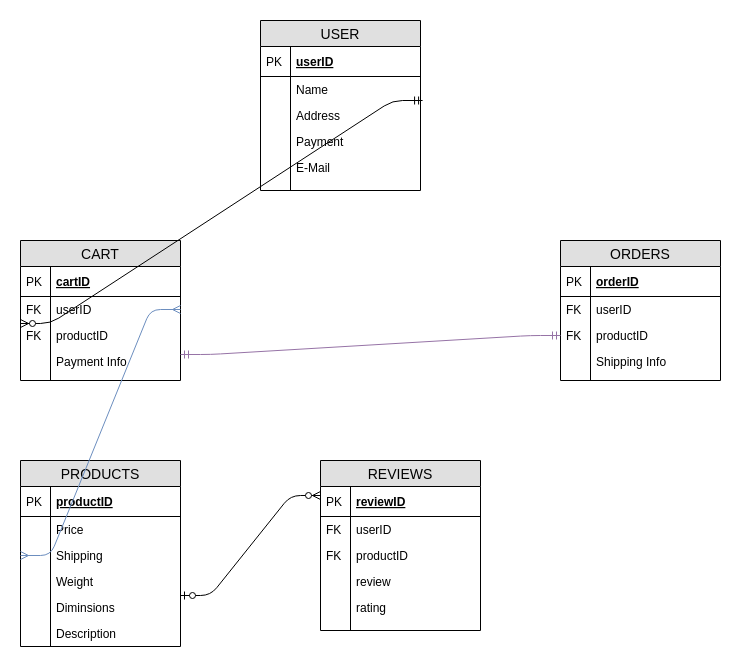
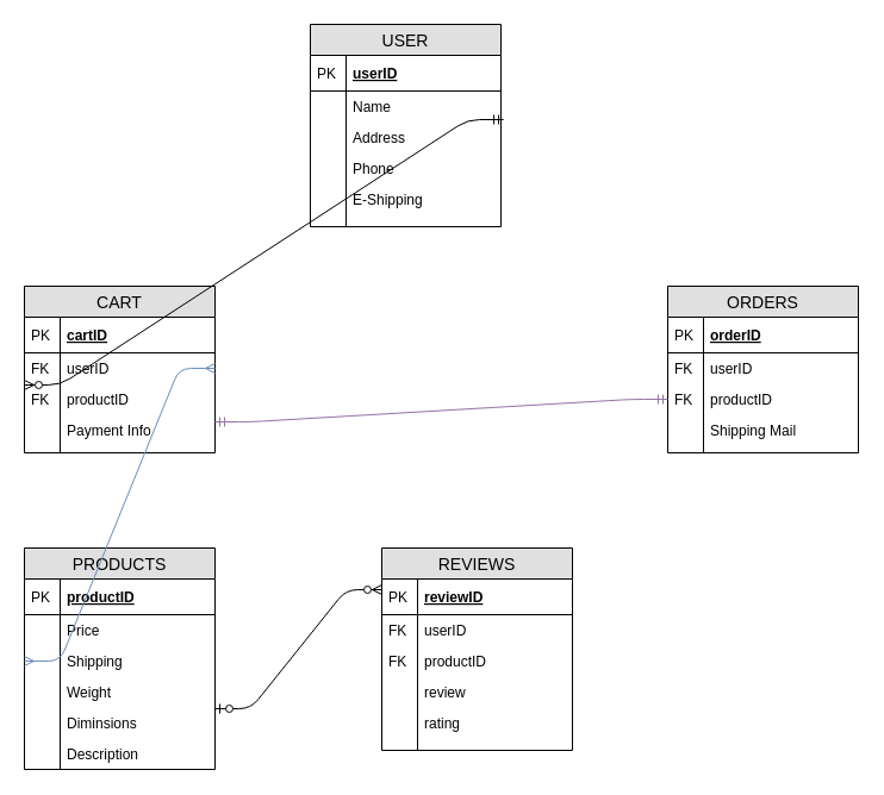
  <mxCell id="0" />
  <mxCell id="1" parent="0" />
  <mxCell id="2" value="USER" style="swimlane;fontStyle=0;childLayout=stackLayout;horizontal=1;startSize=26;fillColor=#e0e0e0;horizontalStack=0;resizeParent=1;resizeParentMax=0;resizeLast=0;collapsible=1;marginBottom=0;swimlaneFillColor=#ffffff;align=center;fontSize=14;" vertex="1" parent="1"><mxGeometry x="260" y="20" width="160" height="170" as="geometry" /></mxCell>
  <mxCell id="3" value="userID" style="shape=partialRectangle;top=0;left=0;right=0;bottom=1;align=left;verticalAlign=middle;fillColor=none;spacingLeft=34;spacingRight=4;overflow=hidden;rotatable=0;points=[[0,0.5],[1,0.5]];portConstraint=eastwest;dropTarget=0;fontStyle=5;fontSize=12;" vertex="1" parent="2"><mxGeometry y="26" width="160" height="30" as="geometry" /></mxCell>
  <mxCell id="4" value="PK" style="shape=partialRectangle;top=0;left=0;bottom=0;fillColor=none;align=left;verticalAlign=middle;spacingLeft=4;spacingRight=4;overflow=hidden;rotatable=0;points=[];portConstraint=eastwest;part=1;fontSize=12;" vertex="1" connectable="0" parent="3"><mxGeometry width="30" height="30" as="geometry" /></mxCell>
  <mxCell id="5" value="Name" style="shape=partialRectangle;top=0;left=0;right=0;bottom=0;align=left;verticalAlign=top;fillColor=none;spacingLeft=34;spacingRight=4;overflow=hidden;rotatable=0;points=[[0,0.5],[1,0.5]];portConstraint=eastwest;dropTarget=0;fontSize=12;" vertex="1" parent="2"><mxGeometry y="56" width="160" height="26" as="geometry" /></mxCell>
  <mxCell id="6" value="" style="shape=partialRectangle;top=0;left=0;bottom=0;fillColor=none;align=left;verticalAlign=top;spacingLeft=4;spacingRight=4;overflow=hidden;rotatable=0;points=[];portConstraint=eastwest;part=1;fontSize=12;" vertex="1" connectable="0" parent="5"><mxGeometry width="30" height="26" as="geometry" /></mxCell>
  <mxCell id="7" value="Address" style="shape=partialRectangle;top=0;left=0;right=0;bottom=0;align=left;verticalAlign=top;fillColor=none;spacingLeft=34;spacingRight=4;overflow=hidden;rotatable=0;points=[[0,0.5],[1,0.5]];portConstraint=eastwest;dropTarget=0;fontSize=12;" vertex="1" parent="2"><mxGeometry y="82" width="160" height="26" as="geometry" /></mxCell>
  <mxCell id="8" value="" style="shape=partialRectangle;top=0;left=0;bottom=0;fillColor=none;align=left;verticalAlign=top;spacingLeft=4;spacingRight=4;overflow=hidden;rotatable=0;points=[];portConstraint=eastwest;part=1;fontSize=12;" vertex="1" connectable="0" parent="7"><mxGeometry width="30" height="26" as="geometry" /></mxCell>
- <mxCell id="9" value="Payment" style="shape=partialRectangle;top=0;left=0;right=0;bottom=0;align=left;verticalAlign=top;fillColor=none;spacingLeft=34;spacingRight=4;overflow=hidden;rotatable=0;points=[[0,0.5],[1,0.5]];portConstraint=eastwest;dropTarget=0;fontSize=12;" vertex="1" parent="2"><mxGeometry y="108" width="160" height="26" as="geometry" /></mxCell>
+ <mxCell id="9" value="Phone" style="shape=partialRectangle;top=0;left=0;right=0;bottom=0;align=left;verticalAlign=top;fillColor=none;spacingLeft=34;spacingRight=4;overflow=hidden;rotatable=0;points=[[0,0.5],[1,0.5]];portConstraint=eastwest;dropTarget=0;fontSize=12;" vertex="1" parent="2"><mxGeometry y="108" width="160" height="26" as="geometry" /></mxCell>
  <mxCell id="10" value="" style="shape=partialRectangle;top=0;left=0;bottom=0;fillColor=none;align=left;verticalAlign=top;spacingLeft=4;spacingRight=4;overflow=hidden;rotatable=0;points=[];portConstraint=eastwest;part=1;fontSize=12;" vertex="1" connectable="0" parent="9"><mxGeometry width="30" height="26" as="geometry" /></mxCell>
- <mxCell id="11" value="E-Mail" style="shape=partialRectangle;top=0;left=0;right=0;bottom=0;align=left;verticalAlign=top;fillColor=none;spacingLeft=34;spacingRight=4;overflow=hidden;rotatable=0;points=[[0,0.5],[1,0.5]];portConstraint=eastwest;dropTarget=0;fontSize=12;" vertex="1" parent="2"><mxGeometry y="134" width="160" height="26" as="geometry" /></mxCell>
+ <mxCell id="11" value="E-Shipping" style="shape=partialRectangle;top=0;left=0;right=0;bottom=0;align=left;verticalAlign=top;fillColor=none;spacingLeft=34;spacingRight=4;overflow=hidden;rotatable=0;points=[[0,0.5],[1,0.5]];portConstraint=eastwest;dropTarget=0;fontSize=12;" vertex="1" parent="2"><mxGeometry y="134" width="160" height="26" as="geometry" /></mxCell>
  <mxCell id="12" value="" style="shape=partialRectangle;top=0;left=0;bottom=0;fillColor=none;align=left;verticalAlign=top;spacingLeft=4;spacingRight=4;overflow=hidden;rotatable=0;points=[];portConstraint=eastwest;part=1;fontSize=12;" vertex="1" connectable="0" parent="11"><mxGeometry width="30" height="26" as="geometry" /></mxCell>
  <mxCell id="13" value="" style="shape=partialRectangle;top=0;left=0;right=0;bottom=0;align=left;verticalAlign=top;fillColor=none;spacingLeft=34;spacingRight=4;overflow=hidden;rotatable=0;points=[[0,0.5],[1,0.5]];portConstraint=eastwest;dropTarget=0;fontSize=12;" vertex="1" parent="2"><mxGeometry y="160" width="160" height="10" as="geometry" /></mxCell>
  <mxCell id="14" value="" style="shape=partialRectangle;top=0;left=0;bottom=0;fillColor=none;align=left;verticalAlign=top;spacingLeft=4;spacingRight=4;overflow=hidden;rotatable=0;points=[];portConstraint=eastwest;part=1;fontSize=12;" vertex="1" connectable="0" parent="13"><mxGeometry width="30" height="10" as="geometry" /></mxCell>
  <mxCell id="15" value="CART" style="swimlane;fontStyle=0;childLayout=stackLayout;horizontal=1;startSize=26;fillColor=#e0e0e0;horizontalStack=0;resizeParent=1;resizeParentMax=0;resizeLast=0;collapsible=1;marginBottom=0;swimlaneFillColor=#ffffff;align=center;fontSize=14;" vertex="1" parent="1"><mxGeometry x="20" y="240" width="160" height="140" as="geometry" /></mxCell>
  <mxCell id="16" value="cartID" style="shape=partialRectangle;top=0;left=0;right=0;bottom=1;align=left;verticalAlign=middle;fillColor=none;spacingLeft=34;spacingRight=4;overflow=hidden;rotatable=0;points=[[0,0.5],[1,0.5]];portConstraint=eastwest;dropTarget=0;fontStyle=5;fontSize=12;" vertex="1" parent="15"><mxGeometry y="26" width="160" height="30" as="geometry" /></mxCell>
  <mxCell id="17" value="PK" style="shape=partialRectangle;top=0;left=0;bottom=0;fillColor=none;align=left;verticalAlign=middle;spacingLeft=4;spacingRight=4;overflow=hidden;rotatable=0;points=[];portConstraint=eastwest;part=1;fontSize=12;" vertex="1" connectable="0" parent="16"><mxGeometry width="30" height="30" as="geometry" /></mxCell>
  <mxCell id="18" value="userID" style="shape=partialRectangle;top=0;left=0;right=0;bottom=0;align=left;verticalAlign=top;fillColor=none;spacingLeft=34;spacingRight=4;overflow=hidden;rotatable=0;points=[[0,0.5],[1,0.5]];portConstraint=eastwest;dropTarget=0;fontSize=12;" vertex="1" parent="15"><mxGeometry y="56" width="160" height="26" as="geometry" /></mxCell>
  <mxCell id="19" value="FK" style="shape=partialRectangle;top=0;left=0;bottom=0;fillColor=none;align=left;verticalAlign=top;spacingLeft=4;spacingRight=4;overflow=hidden;rotatable=0;points=[];portConstraint=eastwest;part=1;fontSize=12;" vertex="1" connectable="0" parent="18"><mxGeometry width="30" height="26" as="geometry" /></mxCell>
  <mxCell id="20" value="productID" style="shape=partialRectangle;top=0;left=0;right=0;bottom=0;align=left;verticalAlign=top;fillColor=none;spacingLeft=34;spacingRight=4;overflow=hidden;rotatable=0;points=[[0,0.5],[1,0.5]];portConstraint=eastwest;dropTarget=0;fontSize=12;" vertex="1" parent="15"><mxGeometry y="82" width="160" height="26" as="geometry" /></mxCell>
  <mxCell id="21" value="FK" style="shape=partialRectangle;top=0;left=0;bottom=0;fillColor=none;align=left;verticalAlign=top;spacingLeft=4;spacingRight=4;overflow=hidden;rotatable=0;points=[];portConstraint=eastwest;part=1;fontSize=12;" vertex="1" connectable="0" parent="20"><mxGeometry width="30" height="26" as="geometry" /></mxCell>
  <mxCell id="22" value="Payment Info" style="shape=partialRectangle;top=0;left=0;right=0;bottom=0;align=left;verticalAlign=top;fillColor=none;spacingLeft=34;spacingRight=4;overflow=hidden;rotatable=0;points=[[0,0.5],[1,0.5]];portConstraint=eastwest;dropTarget=0;fontSize=12;" vertex="1" parent="15"><mxGeometry y="108" width="160" height="26" as="geometry" /></mxCell>
  <mxCell id="23" value="" style="shape=partialRectangle;top=0;left=0;bottom=0;fillColor=none;align=left;verticalAlign=top;spacingLeft=4;spacingRight=4;overflow=hidden;rotatable=0;points=[];portConstraint=eastwest;part=1;fontSize=12;" vertex="1" connectable="0" parent="22"><mxGeometry width="30" height="26" as="geometry" /></mxCell>
  <mxCell id="24" value="" style="shape=partialRectangle;top=0;left=0;right=0;bottom=0;align=left;verticalAlign=top;fillColor=none;spacingLeft=34;spacingRight=4;overflow=hidden;rotatable=0;points=[[0,0.5],[1,0.5]];portConstraint=eastwest;dropTarget=0;fontSize=12;" vertex="1" parent="15"><mxGeometry y="134" width="160" height="6" as="geometry" /></mxCell>
  <mxCell id="25" value="" style="shape=partialRectangle;top=0;left=0;bottom=0;fillColor=none;align=left;verticalAlign=top;spacingLeft=4;spacingRight=4;overflow=hidden;rotatable=0;points=[];portConstraint=eastwest;part=1;fontSize=12;" vertex="1" connectable="0" parent="24"><mxGeometry width="30" height="6" as="geometry" /></mxCell>
  <mxCell id="26" value="ORDERS" style="swimlane;fontStyle=0;childLayout=stackLayout;horizontal=1;startSize=26;fillColor=#e0e0e0;horizontalStack=0;resizeParent=1;resizeParentMax=0;resizeLast=0;collapsible=1;marginBottom=0;swimlaneFillColor=#ffffff;align=center;fontSize=14;" vertex="1" parent="1"><mxGeometry x="560" y="240" width="160" height="140" as="geometry" /></mxCell>
  <mxCell id="27" value="orderID" style="shape=partialRectangle;top=0;left=0;right=0;bottom=1;align=left;verticalAlign=middle;fillColor=none;spacingLeft=34;spacingRight=4;overflow=hidden;rotatable=0;points=[[0,0.5],[1,0.5]];portConstraint=eastwest;dropTarget=0;fontStyle=5;fontSize=12;" vertex="1" parent="26"><mxGeometry y="26" width="160" height="30" as="geometry" /></mxCell>
  <mxCell id="28" value="PK" style="shape=partialRectangle;top=0;left=0;bottom=0;fillColor=none;align=left;verticalAlign=middle;spacingLeft=4;spacingRight=4;overflow=hidden;rotatable=0;points=[];portConstraint=eastwest;part=1;fontSize=12;" vertex="1" connectable="0" parent="27"><mxGeometry width="30" height="30" as="geometry" /></mxCell>
  <mxCell id="29" value="userID" style="shape=partialRectangle;top=0;left=0;right=0;bottom=0;align=left;verticalAlign=top;fillColor=none;spacingLeft=34;spacingRight=4;overflow=hidden;rotatable=0;points=[[0,0.5],[1,0.5]];portConstraint=eastwest;dropTarget=0;fontSize=12;" vertex="1" parent="26"><mxGeometry y="56" width="160" height="26" as="geometry" /></mxCell>
  <mxCell id="30" value="FK" style="shape=partialRectangle;top=0;left=0;bottom=0;fillColor=none;align=left;verticalAlign=top;spacingLeft=4;spacingRight=4;overflow=hidden;rotatable=0;points=[];portConstraint=eastwest;part=1;fontSize=12;" vertex="1" connectable="0" parent="29"><mxGeometry width="30" height="26" as="geometry" /></mxCell>
  <mxCell id="31" value="productID" style="shape=partialRectangle;top=0;left=0;right=0;bottom=0;align=left;verticalAlign=top;fillColor=none;spacingLeft=34;spacingRight=4;overflow=hidden;rotatable=0;points=[[0,0.5],[1,0.5]];portConstraint=eastwest;dropTarget=0;fontSize=12;" vertex="1" parent="26"><mxGeometry y="82" width="160" height="26" as="geometry" /></mxCell>
  <mxCell id="32" value="FK" style="shape=partialRectangle;top=0;left=0;bottom=0;fillColor=none;align=left;verticalAlign=top;spacingLeft=4;spacingRight=4;overflow=hidden;rotatable=0;points=[];portConstraint=eastwest;part=1;fontSize=12;" vertex="1" connectable="0" parent="31"><mxGeometry width="30" height="26" as="geometry" /></mxCell>
- <mxCell id="33" value="Shipping Info" style="shape=partialRectangle;top=0;left=0;right=0;bottom=0;align=left;verticalAlign=top;fillColor=none;spacingLeft=34;spacingRight=4;overflow=hidden;rotatable=0;points=[[0,0.5],[1,0.5]];portConstraint=eastwest;dropTarget=0;fontSize=12;" vertex="1" parent="26"><mxGeometry y="108" width="160" height="26" as="geometry" /></mxCell>
+ <mxCell id="33" value="Shipping Mail" style="shape=partialRectangle;top=0;left=0;right=0;bottom=0;align=left;verticalAlign=top;fillColor=none;spacingLeft=34;spacingRight=4;overflow=hidden;rotatable=0;points=[[0,0.5],[1,0.5]];portConstraint=eastwest;dropTarget=0;fontSize=12;" vertex="1" parent="26"><mxGeometry y="108" width="160" height="26" as="geometry" /></mxCell>
  <mxCell id="34" value="" style="shape=partialRectangle;top=0;left=0;bottom=0;fillColor=none;align=left;verticalAlign=top;spacingLeft=4;spacingRight=4;overflow=hidden;rotatable=0;points=[];portConstraint=eastwest;part=1;fontSize=12;" vertex="1" connectable="0" parent="33"><mxGeometry width="30" height="26" as="geometry" /></mxCell>
  <mxCell id="35" value="" style="shape=partialRectangle;top=0;left=0;right=0;bottom=0;align=left;verticalAlign=top;fillColor=none;spacingLeft=34;spacingRight=4;overflow=hidden;rotatable=0;points=[[0,0.5],[1,0.5]];portConstraint=eastwest;dropTarget=0;fontSize=12;" vertex="1" parent="26"><mxGeometry y="134" width="160" height="6" as="geometry" /></mxCell>
  <mxCell id="36" value="" style="shape=partialRectangle;top=0;left=0;bottom=0;fillColor=none;align=left;verticalAlign=top;spacingLeft=4;spacingRight=4;overflow=hidden;rotatable=0;points=[];portConstraint=eastwest;part=1;fontSize=12;" vertex="1" connectable="0" parent="35"><mxGeometry width="30" height="6" as="geometry" /></mxCell>
  <mxCell id="37" value="PRODUCTS" style="swimlane;fontStyle=0;childLayout=stackLayout;horizontal=1;startSize=26;fillColor=#e0e0e0;horizontalStack=0;resizeParent=1;resizeParentMax=0;resizeLast=0;collapsible=1;marginBottom=0;swimlaneFillColor=#ffffff;align=center;fontSize=14;" vertex="1" parent="1"><mxGeometry x="20" y="460" width="160" height="186" as="geometry" /></mxCell>
  <mxCell id="38" value="productID" style="shape=partialRectangle;top=0;left=0;right=0;bottom=1;align=left;verticalAlign=middle;fillColor=none;spacingLeft=34;spacingRight=4;overflow=hidden;rotatable=0;points=[[0,0.5],[1,0.5]];portConstraint=eastwest;dropTarget=0;fontStyle=5;fontSize=12;" vertex="1" parent="37"><mxGeometry y="26" width="160" height="30" as="geometry" /></mxCell>
  <mxCell id="39" value="PK" style="shape=partialRectangle;top=0;left=0;bottom=0;fillColor=none;align=left;verticalAlign=middle;spacingLeft=4;spacingRight=4;overflow=hidden;rotatable=0;points=[];portConstraint=eastwest;part=1;fontSize=12;" vertex="1" connectable="0" parent="38"><mxGeometry width="30" height="30" as="geometry" /></mxCell>
  <mxCell id="40" value="Price" style="shape=partialRectangle;top=0;left=0;right=0;bottom=0;align=left;verticalAlign=top;fillColor=none;spacingLeft=34;spacingRight=4;overflow=hidden;rotatable=0;points=[[0,0.5],[1,0.5]];portConstraint=eastwest;dropTarget=0;fontSize=12;" vertex="1" parent="37"><mxGeometry y="56" width="160" height="26" as="geometry" /></mxCell>
  <mxCell id="41" value="" style="shape=partialRectangle;top=0;left=0;bottom=0;fillColor=none;align=left;verticalAlign=top;spacingLeft=4;spacingRight=4;overflow=hidden;rotatable=0;points=[];portConstraint=eastwest;part=1;fontSize=12;" vertex="1" connectable="0" parent="40"><mxGeometry width="30" height="26" as="geometry" /></mxCell>
  <mxCell id="42" value="Shipping" style="shape=partialRectangle;top=0;left=0;right=0;bottom=0;align=left;verticalAlign=top;fillColor=none;spacingLeft=34;spacingRight=4;overflow=hidden;rotatable=0;points=[[0,0.5],[1,0.5]];portConstraint=eastwest;dropTarget=0;fontSize=12;" vertex="1" parent="37"><mxGeometry y="82" width="160" height="26" as="geometry" /></mxCell>
  <mxCell id="43" value="" style="shape=partialRectangle;top=0;left=0;bottom=0;fillColor=none;align=left;verticalAlign=top;spacingLeft=4;spacingRight=4;overflow=hidden;rotatable=0;points=[];portConstraint=eastwest;part=1;fontSize=12;" vertex="1" connectable="0" parent="42"><mxGeometry width="30" height="26" as="geometry" /></mxCell>
  <mxCell id="44" value="Weight" style="shape=partialRectangle;top=0;left=0;right=0;bottom=0;align=left;verticalAlign=top;fillColor=none;spacingLeft=34;spacingRight=4;overflow=hidden;rotatable=0;points=[[0,0.5],[1,0.5]];portConstraint=eastwest;dropTarget=0;fontSize=12;" vertex="1" parent="37"><mxGeometry y="108" width="160" height="26" as="geometry" /></mxCell>
  <mxCell id="45" value="" style="shape=partialRectangle;top=0;left=0;bottom=0;fillColor=none;align=left;verticalAlign=top;spacingLeft=4;spacingRight=4;overflow=hidden;rotatable=0;points=[];portConstraint=eastwest;part=1;fontSize=12;" vertex="1" connectable="0" parent="44"><mxGeometry width="30" height="26" as="geometry" /></mxCell>
  <mxCell id="46" value="Diminsions" style="shape=partialRectangle;top=0;left=0;right=0;bottom=0;align=left;verticalAlign=top;fillColor=none;spacingLeft=34;spacingRight=4;overflow=hidden;rotatable=0;points=[[0,0.5],[1,0.5]];portConstraint=eastwest;dropTarget=0;fontSize=12;" vertex="1" parent="37"><mxGeometry y="134" width="160" height="26" as="geometry" /></mxCell>
  <mxCell id="47" value="" style="shape=partialRectangle;top=0;left=0;bottom=0;fillColor=none;align=left;verticalAlign=top;spacingLeft=4;spacingRight=4;overflow=hidden;rotatable=0;points=[];portConstraint=eastwest;part=1;fontSize=12;" vertex="1" connectable="0" parent="46"><mxGeometry width="30" height="26" as="geometry" /></mxCell>
  <mxCell id="48" value="Description" style="shape=partialRectangle;top=0;left=0;right=0;bottom=0;align=left;verticalAlign=top;fillColor=none;spacingLeft=34;spacingRight=4;overflow=hidden;rotatable=0;points=[[0,0.5],[1,0.5]];portConstraint=eastwest;dropTarget=0;fontSize=12;" vertex="1" parent="37"><mxGeometry y="160" width="160" height="26" as="geometry" /></mxCell>
  <mxCell id="49" value="" style="shape=partialRectangle;top=0;left=0;bottom=0;fillColor=none;align=left;verticalAlign=top;spacingLeft=4;spacingRight=4;overflow=hidden;rotatable=0;points=[];portConstraint=eastwest;part=1;fontSize=12;" vertex="1" connectable="0" parent="48"><mxGeometry width="30" height="26" as="geometry" /></mxCell>
  <mxCell id="50" value="" style="edgeStyle=entityRelationEdgeStyle;fontSize=12;html=1;endArrow=ERzeroToMany;startArrow=ERmandOne;entryX=0;entryY=0.038;entryDx=0;entryDy=0;entryPerimeter=0;exitX=1.013;exitY=-0.077;exitDx=0;exitDy=0;exitPerimeter=0;" edge="1" parent="1" source="7" target="20"><mxGeometry width="100" height="100" relative="1" as="geometry"><mxPoint x="452" y="110" as="sourcePoint" /><mxPoint x="70" y="190" as="targetPoint" /></mxGeometry></mxCell>
  <mxCell id="51" value="" style="edgeStyle=entityRelationEdgeStyle;fontSize=12;html=1;endArrow=ERmandOne;startArrow=ERmandOne;exitX=1;exitY=1.231;exitDx=0;exitDy=0;exitPerimeter=0;fillColor=#e1d5e7;strokeColor=#9673a6;entryX=0;entryY=0.5;entryDx=0;entryDy=0;" edge="1" parent="1" source="20" target="31"><mxGeometry width="100" height="100" relative="1" as="geometry"><mxPoint x="70" y="403" as="sourcePoint" /><mxPoint x="260" y="553" as="targetPoint" /></mxGeometry></mxCell>
  <mxCell id="52" value="" style="edgeStyle=entityRelationEdgeStyle;fontSize=12;html=1;endArrow=ERmany;startArrow=ERmany;entryX=0;entryY=0.5;entryDx=0;entryDy=0;exitX=1;exitY=0.5;exitDx=0;exitDy=0;fillColor=#dae8fc;strokeColor=#6c8ebf;" edge="1" parent="1" source="18" target="42"><mxGeometry width="100" height="100" relative="1" as="geometry"><mxPoint x="180" y="322" as="sourcePoint" /><mxPoint x="280" y="222" as="targetPoint" /></mxGeometry></mxCell>
  <mxCell id="53" value="REVIEWS" style="swimlane;fontStyle=0;childLayout=stackLayout;horizontal=1;startSize=26;fillColor=#e0e0e0;horizontalStack=0;resizeParent=1;resizeParentMax=0;resizeLast=0;collapsible=1;marginBottom=0;swimlaneFillColor=#ffffff;align=center;fontSize=14;" vertex="1" parent="1"><mxGeometry x="320" y="460" width="160" height="170" as="geometry" /></mxCell>
  <mxCell id="54" value="reviewID" style="shape=partialRectangle;top=0;left=0;right=0;bottom=1;align=left;verticalAlign=middle;fillColor=none;spacingLeft=34;spacingRight=4;overflow=hidden;rotatable=0;points=[[0,0.5],[1,0.5]];portConstraint=eastwest;dropTarget=0;fontStyle=5;fontSize=12;" vertex="1" parent="53"><mxGeometry y="26" width="160" height="30" as="geometry" /></mxCell>
  <mxCell id="55" value="PK" style="shape=partialRectangle;top=0;left=0;bottom=0;fillColor=none;align=left;verticalAlign=middle;spacingLeft=4;spacingRight=4;overflow=hidden;rotatable=0;points=[];portConstraint=eastwest;part=1;fontSize=12;" vertex="1" connectable="0" parent="54"><mxGeometry width="30" height="30" as="geometry" /></mxCell>
  <mxCell id="56" value="userID" style="shape=partialRectangle;top=0;left=0;right=0;bottom=0;align=left;verticalAlign=top;fillColor=none;spacingLeft=34;spacingRight=4;overflow=hidden;rotatable=0;points=[[0,0.5],[1,0.5]];portConstraint=eastwest;dropTarget=0;fontSize=12;" vertex="1" parent="53"><mxGeometry y="56" width="160" height="26" as="geometry" /></mxCell>
  <mxCell id="57" value="FK" style="shape=partialRectangle;top=0;left=0;bottom=0;fillColor=none;align=left;verticalAlign=top;spacingLeft=4;spacingRight=4;overflow=hidden;rotatable=0;points=[];portConstraint=eastwest;part=1;fontSize=12;" vertex="1" connectable="0" parent="56"><mxGeometry width="30" height="26" as="geometry" /></mxCell>
  <mxCell id="58" value="productID" style="shape=partialRectangle;top=0;left=0;right=0;bottom=0;align=left;verticalAlign=top;fillColor=none;spacingLeft=34;spacingRight=4;overflow=hidden;rotatable=0;points=[[0,0.5],[1,0.5]];portConstraint=eastwest;dropTarget=0;fontSize=12;" vertex="1" parent="53"><mxGeometry y="82" width="160" height="26" as="geometry" /></mxCell>
  <mxCell id="59" value="FK" style="shape=partialRectangle;top=0;left=0;bottom=0;fillColor=none;align=left;verticalAlign=top;spacingLeft=4;spacingRight=4;overflow=hidden;rotatable=0;points=[];portConstraint=eastwest;part=1;fontSize=12;" vertex="1" connectable="0" parent="58"><mxGeometry width="30" height="26" as="geometry" /></mxCell>
  <mxCell id="60" value="review" style="shape=partialRectangle;top=0;left=0;right=0;bottom=0;align=left;verticalAlign=top;fillColor=none;spacingLeft=34;spacingRight=4;overflow=hidden;rotatable=0;points=[[0,0.5],[1,0.5]];portConstraint=eastwest;dropTarget=0;fontSize=12;" vertex="1" parent="53"><mxGeometry y="108" width="160" height="26" as="geometry" /></mxCell>
  <mxCell id="61" value="" style="shape=partialRectangle;top=0;left=0;bottom=0;fillColor=none;align=left;verticalAlign=top;spacingLeft=4;spacingRight=4;overflow=hidden;rotatable=0;points=[];portConstraint=eastwest;part=1;fontSize=12;" vertex="1" connectable="0" parent="60"><mxGeometry width="30" height="26" as="geometry" /></mxCell>
  <mxCell id="62" value="rating" style="shape=partialRectangle;top=0;left=0;right=0;bottom=0;align=left;verticalAlign=top;fillColor=none;spacingLeft=34;spacingRight=4;overflow=hidden;rotatable=0;points=[[0,0.5],[1,0.5]];portConstraint=eastwest;dropTarget=0;fontSize=12;" vertex="1" parent="53"><mxGeometry y="134" width="160" height="26" as="geometry" /></mxCell>
  <mxCell id="63" value="" style="shape=partialRectangle;top=0;left=0;bottom=0;fillColor=none;align=left;verticalAlign=top;spacingLeft=4;spacingRight=4;overflow=hidden;rotatable=0;points=[];portConstraint=eastwest;part=1;fontSize=12;" vertex="1" connectable="0" parent="62"><mxGeometry width="30" height="26" as="geometry" /></mxCell>
  <mxCell id="64" value="" style="shape=partialRectangle;top=0;left=0;right=0;bottom=0;align=left;verticalAlign=top;fillColor=none;spacingLeft=34;spacingRight=4;overflow=hidden;rotatable=0;points=[[0,0.5],[1,0.5]];portConstraint=eastwest;dropTarget=0;fontSize=12;" vertex="1" parent="53"><mxGeometry y="160" width="160" height="10" as="geometry" /></mxCell>
  <mxCell id="65" value="" style="shape=partialRectangle;top=0;left=0;bottom=0;fillColor=none;align=left;verticalAlign=top;spacingLeft=4;spacingRight=4;overflow=hidden;rotatable=0;points=[];portConstraint=eastwest;part=1;fontSize=12;" vertex="1" connectable="0" parent="64"><mxGeometry width="30" height="10" as="geometry" /></mxCell>
  <mxCell id="66" value="" style="edgeStyle=entityRelationEdgeStyle;fontSize=12;html=1;endArrow=ERzeroToMany;startArrow=ERzeroToOne;entryX=0;entryY=0.3;entryDx=0;entryDy=0;entryPerimeter=0;" edge="1" parent="1" target="54"><mxGeometry width="100" height="100" relative="1" as="geometry"><mxPoint x="180" y="595" as="sourcePoint" /><mxPoint x="280" y="495" as="targetPoint" /></mxGeometry></mxCell>
